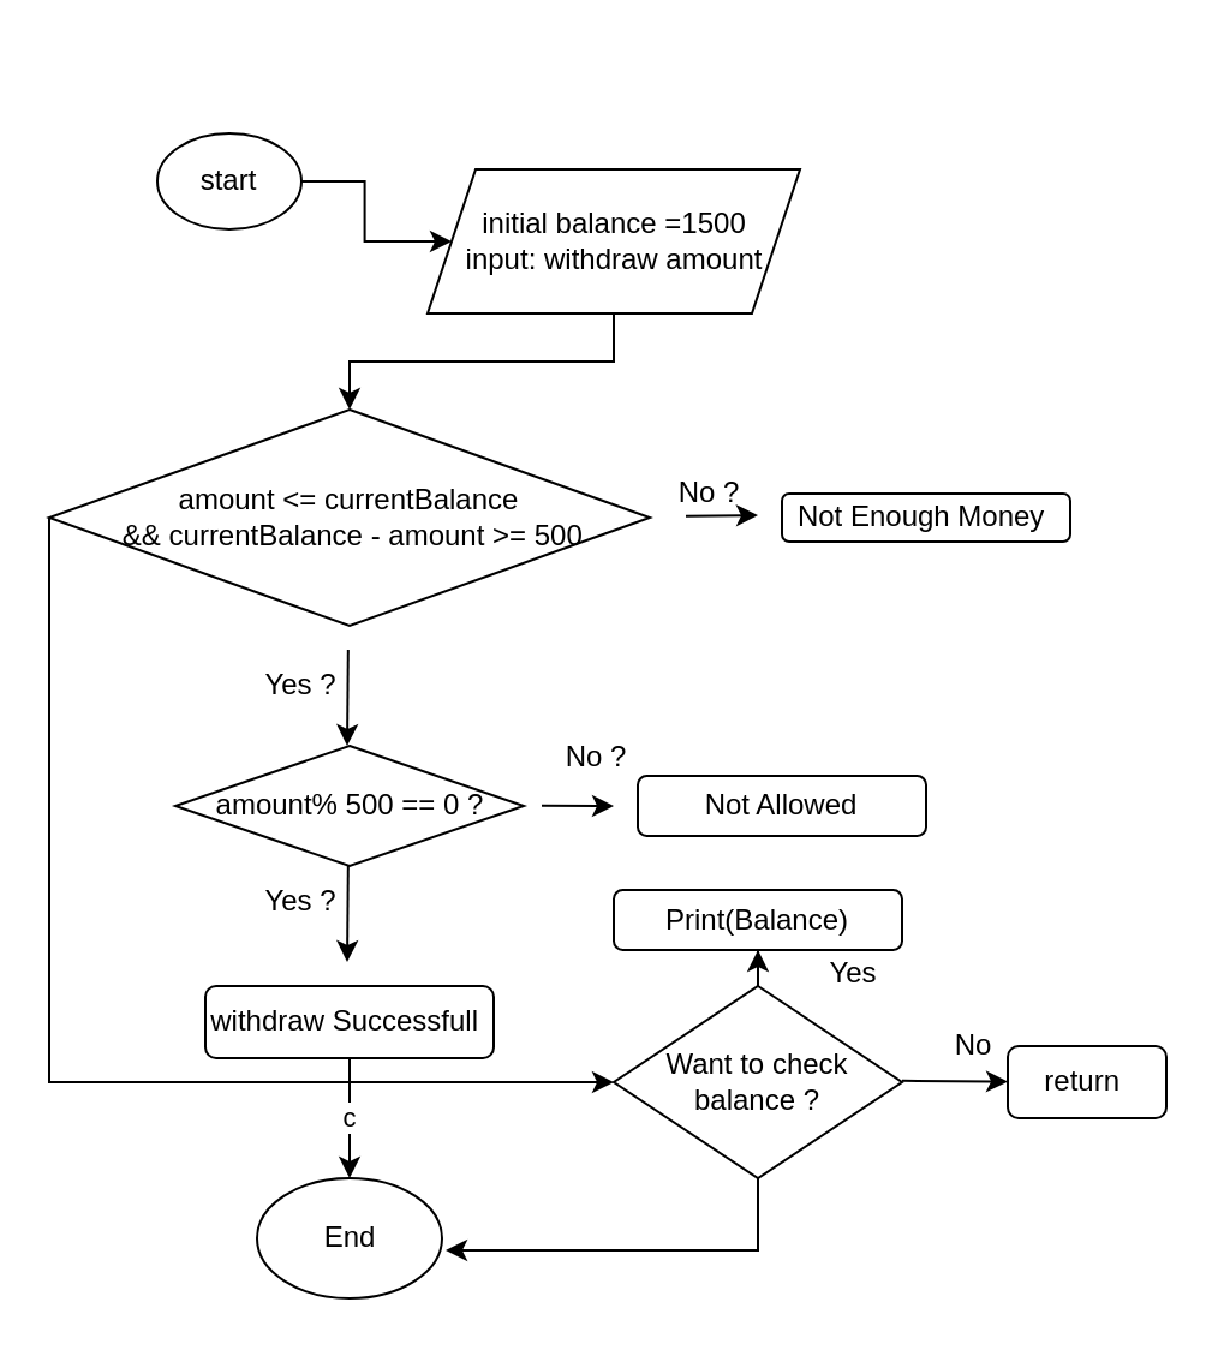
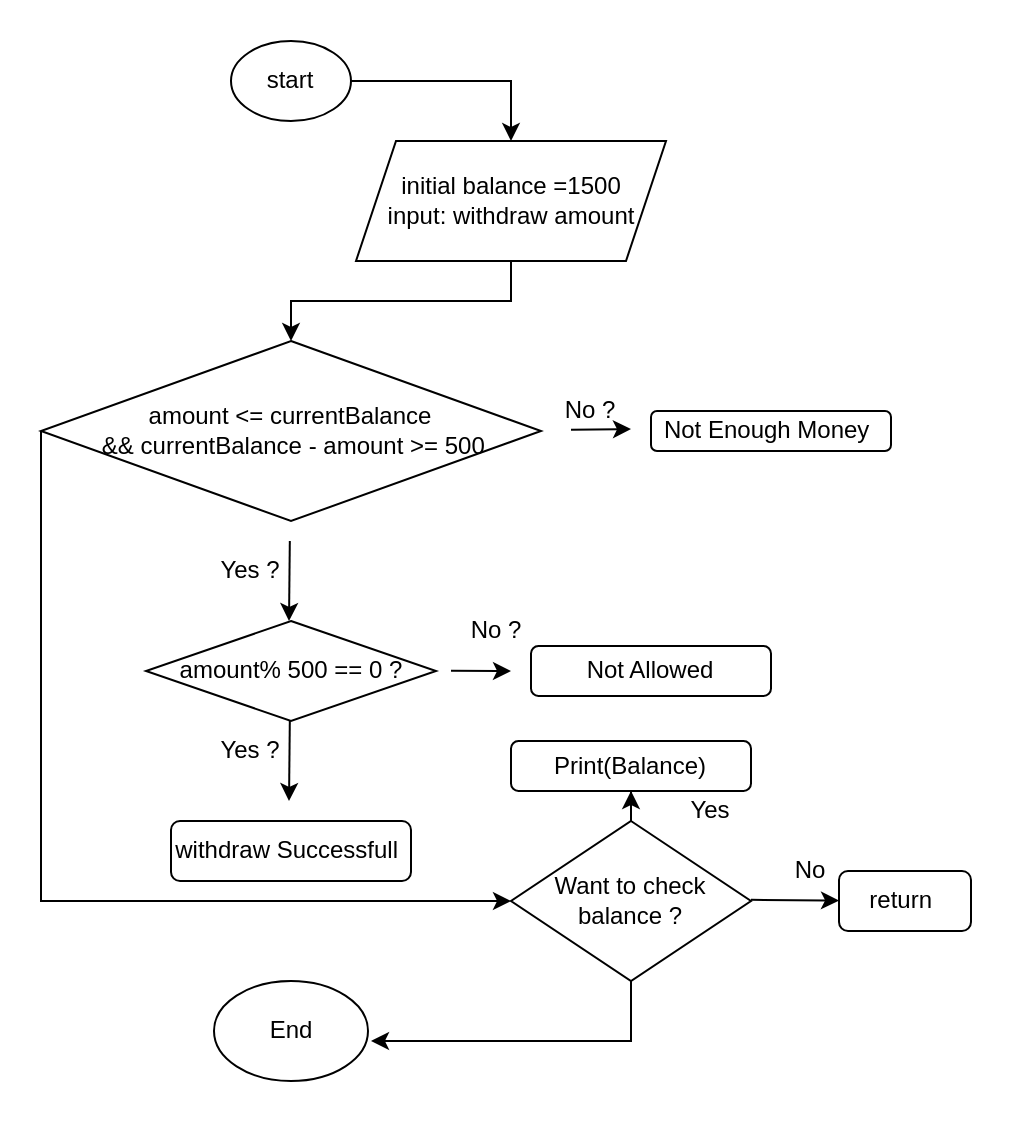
  <mxCell id="0" />
  <mxCell id="1" parent="0" />
  <mxCell id="2" value="" style="edgeStyle=orthogonalEdgeStyle;rounded=0;orthogonalLoop=1;jettySize=auto;html=1;" parent="1" source="3" target="5" edge="1"><mxGeometry relative="1" as="geometry" /></mxCell>
- <mxCell id="3" value="start" style="ellipse;whiteSpace=wrap;html=1;" parent="1" vertex="1"><mxGeometry x="65" y="55" width="60" height="40" as="geometry" /></mxCell>
+ <mxCell id="3" value="start" style="ellipse;whiteSpace=wrap;html=1;" parent="1" vertex="1"><mxGeometry x="115" y="20" width="60" height="40" as="geometry" /></mxCell>
  <mxCell id="4" value="" style="edgeStyle=orthogonalEdgeStyle;rounded=0;orthogonalLoop=1;jettySize=auto;html=1;" parent="1" source="5" target="6" edge="1"><mxGeometry relative="1" as="geometry" /></mxCell>
  <mxCell id="5" value="initial balance =1500&lt;br&gt;input: withdraw amount" style="shape=parallelogram;perimeter=parallelogramPerimeter;whiteSpace=wrap;html=1;fixedSize=1;" parent="1" vertex="1"><mxGeometry x="177.5" y="70" width="155" height="60" as="geometry" /></mxCell>
  <mxCell id="6" value="amount &amp;lt;= currentBalance&lt;br&gt;&amp;nbsp;&amp;amp;&amp;amp; currentBalance - amount &amp;gt;= 500" style="rhombus;whiteSpace=wrap;html=1;" parent="1" vertex="1"><mxGeometry x="20" y="170" width="250" height="90" as="geometry" /></mxCell>
  <mxCell id="7" value="" style="edgeStyle=none;orthogonalLoop=1;jettySize=auto;html=1;rounded=0;" parent="1" edge="1"><mxGeometry width="80" relative="1" as="geometry"><mxPoint x="285" y="214.41" as="sourcePoint" /><mxPoint x="315" y="214" as="targetPoint" /><Array as="points" /></mxGeometry></mxCell>
  <mxCell id="8" value="Yes ?" style="text;strokeColor=none;align=center;fillColor=none;html=1;verticalAlign=middle;whiteSpace=wrap;rounded=0;" parent="1" vertex="1"><mxGeometry x="95" y="270" width="60" height="30" as="geometry" /></mxCell>
  <mxCell id="9" value="No ?" style="text;strokeColor=none;align=center;fillColor=none;html=1;verticalAlign=middle;whiteSpace=wrap;rounded=0;" parent="1" vertex="1"><mxGeometry x="265" y="190" width="60" height="30" as="geometry" /></mxCell>
  <mxCell id="10" value="" style="edgeStyle=none;orthogonalLoop=1;jettySize=auto;html=1;rounded=0;" parent="1" edge="1"><mxGeometry width="80" relative="1" as="geometry"><mxPoint x="144.41" y="270" as="sourcePoint" /><mxPoint x="144" y="310" as="targetPoint" /><Array as="points" /></mxGeometry></mxCell>
  <mxCell id="11" value="amount% 500 == 0 ?" style="rhombus;whiteSpace=wrap;html=1;" parent="1" vertex="1"><mxGeometry x="72.5" y="310" width="145" height="50" as="geometry" /></mxCell>
  <mxCell id="12" value="" style="edgeStyle=none;orthogonalLoop=1;jettySize=auto;html=1;rounded=0;" parent="1" edge="1"><mxGeometry width="80" relative="1" as="geometry"><mxPoint x="225" y="334.86" as="sourcePoint" /><mxPoint x="255" y="335" as="targetPoint" /><Array as="points" /></mxGeometry></mxCell>
  <mxCell id="13" value="Yes ?" style="text;strokeColor=none;align=center;fillColor=none;html=1;verticalAlign=middle;whiteSpace=wrap;rounded=0;" parent="1" vertex="1"><mxGeometry x="95" y="360" width="60" height="30" as="geometry" /></mxCell>
  <mxCell id="14" value="No ?" style="text;strokeColor=none;align=center;fillColor=none;html=1;verticalAlign=middle;whiteSpace=wrap;rounded=0;" parent="1" vertex="1"><mxGeometry x="217.5" y="300" width="60" height="30" as="geometry" /></mxCell>
  <mxCell id="15" value="" style="edgeStyle=none;orthogonalLoop=1;jettySize=auto;html=1;rounded=0;" parent="1" edge="1"><mxGeometry width="80" relative="1" as="geometry"><mxPoint x="144.41" y="360" as="sourcePoint" /><mxPoint x="144" y="400" as="targetPoint" /><Array as="points" /></mxGeometry></mxCell>
  <mxCell id="16" value="withdraw Successfull&amp;nbsp;" style="rounded=1;whiteSpace=wrap;html=1;" parent="1" vertex="1"><mxGeometry x="85" y="410" width="120" height="30" as="geometry" /></mxCell>
  <mxCell id="17" value="Not Allowed" style="rounded=1;whiteSpace=wrap;html=1;" parent="1" vertex="1"><mxGeometry x="265" y="322.5" width="120" height="25" as="geometry" /></mxCell>
  <mxCell id="18" value="Not Enough Money&amp;nbsp;" style="rounded=1;whiteSpace=wrap;html=1;" parent="1" vertex="1"><mxGeometry x="325" y="205" width="120" height="20" as="geometry" /></mxCell>
  <mxCell id="19" value="" style="edgeStyle=none;orthogonalLoop=1;jettySize=auto;html=1;rounded=0;exitX=0;exitY=0.5;exitDx=0;exitDy=0;" parent="1" source="6" target="21" edge="1"><mxGeometry width="80" relative="1" as="geometry"><mxPoint x="155" y="570" as="sourcePoint" /><mxPoint x="95" y="550" as="targetPoint" /><Array as="points"><mxPoint x="20" y="450" /></Array></mxGeometry></mxCell>
  <mxCell id="20" value="" style="edgeStyle=orthogonalEdgeStyle;rounded=0;orthogonalLoop=1;jettySize=auto;html=1;" parent="1" source="21" target="26" edge="1"><mxGeometry relative="1" as="geometry" /></mxCell>
  <mxCell id="21" value="Want to check balance ?" style="rhombus;whiteSpace=wrap;html=1;" parent="1" vertex="1"><mxGeometry x="255" y="410" width="120" height="80" as="geometry" /></mxCell>
  <mxCell id="22" value="Yes" style="text;strokeColor=none;align=center;fillColor=none;html=1;verticalAlign=middle;whiteSpace=wrap;rounded=0;" parent="1" vertex="1"><mxGeometry x="335" y="390" width="40" height="30" as="geometry" /></mxCell>
  <mxCell id="23" value="No" style="text;strokeColor=none;align=center;fillColor=none;html=1;verticalAlign=middle;whiteSpace=wrap;rounded=0;" parent="1" vertex="1"><mxGeometry x="375" y="420" width="60" height="30" as="geometry" /></mxCell>
  <mxCell id="24" value="" style="edgeStyle=none;orthogonalLoop=1;jettySize=auto;html=1;rounded=0;" parent="1" target="25" edge="1"><mxGeometry width="80" relative="1" as="geometry"><mxPoint x="375" y="449.43" as="sourcePoint" /><mxPoint x="455" y="449.43" as="targetPoint" /><Array as="points" /></mxGeometry></mxCell>
  <mxCell id="25" value="return&amp;nbsp;" style="rounded=1;whiteSpace=wrap;html=1;" parent="1" vertex="1"><mxGeometry x="419" y="435" width="66" height="30" as="geometry" /></mxCell>
  <mxCell id="26" value="Print(Balance)" style="rounded=1;whiteSpace=wrap;html=1;" parent="1" vertex="1"><mxGeometry x="255" y="370" width="120" height="25" as="geometry" /></mxCell>
  <mxCell id="27" value="End" style="ellipse;whiteSpace=wrap;html=1;" parent="1" vertex="1"><mxGeometry x="106.5" y="490" width="77" height="50" as="geometry" /></mxCell>
- <mxCell id="28" value="c" style="edgeStyle=none;orthogonalLoop=1;jettySize=auto;html=1;rounded=0;entryX=0.5;entryY=0;entryDx=0;entryDy=0;exitX=0.5;exitY=1;exitDx=0;exitDy=0;" parent="1" source="16" target="27" edge="1"><mxGeometry width="80" relative="1" as="geometry"><mxPoint x="137.5" y="449" as="sourcePoint" /><mxPoint x="217.5" y="449" as="targetPoint" /><Array as="points" /></mxGeometry></mxCell>
  <mxCell id="29" style="edgeStyle=orthogonalEdgeStyle;rounded=0;orthogonalLoop=1;jettySize=auto;html=1;" parent="1" source="21" edge="1"><mxGeometry relative="1" as="geometry"><mxPoint x="185" y="520" as="targetPoint" /><mxPoint x="315" y="490" as="sourcePoint" /><Array as="points"><mxPoint x="315" y="520" /></Array></mxGeometry></mxCell>
